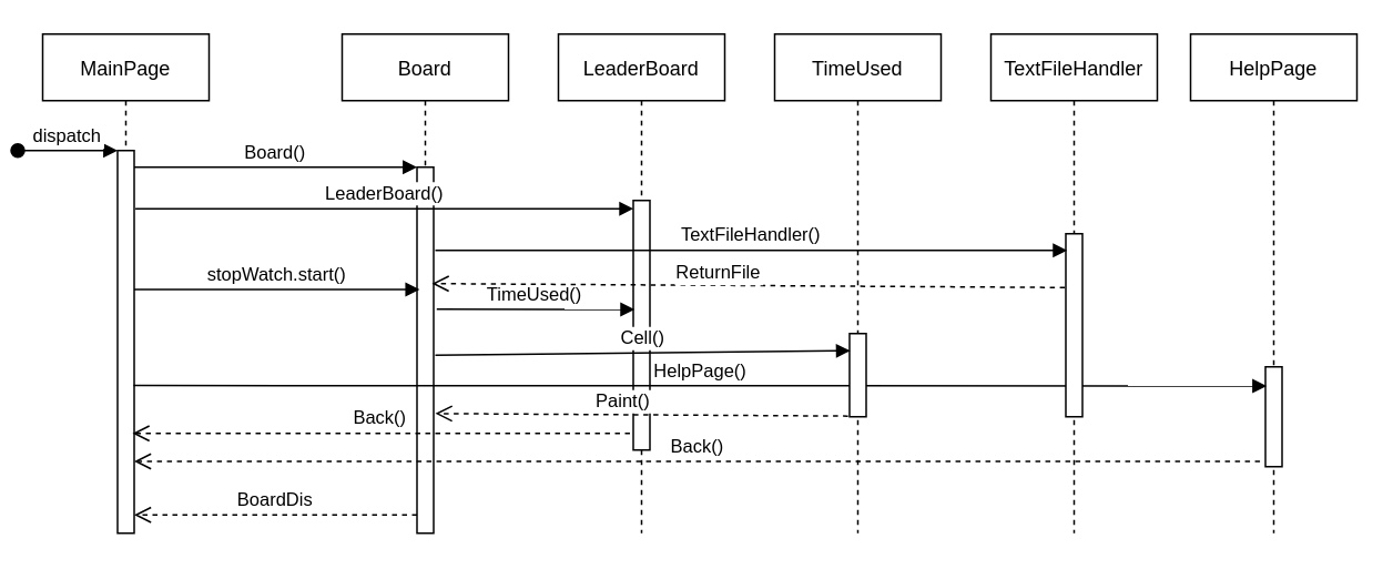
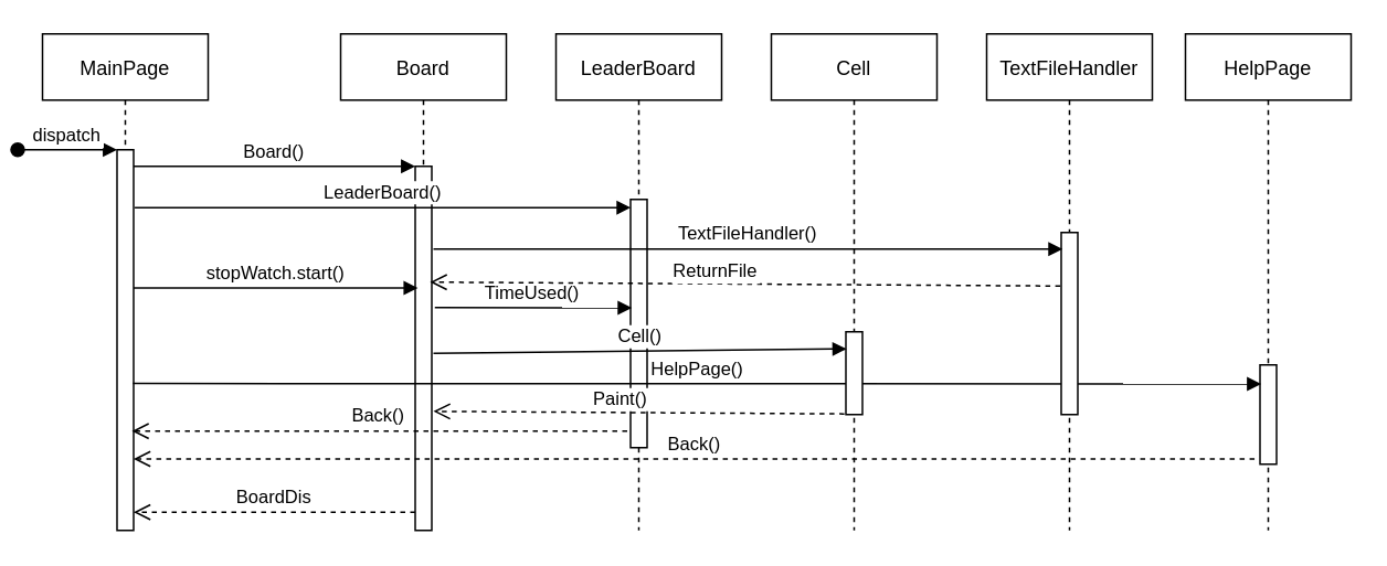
  <mxCell id="0" />
  <mxCell id="1" parent="0" />
  <mxCell id="2" value="MainPage" style="shape=umlLifeline;perimeter=lifelinePerimeter;container=1;collapsible=0;recursiveResize=0;rounded=0;shadow=0;strokeWidth=1;" parent="1" vertex="1"><mxGeometry x="20" y="20" width="100" height="300" as="geometry" /></mxCell>
  <mxCell id="3" value="" style="points=[];perimeter=orthogonalPerimeter;rounded=0;shadow=0;strokeWidth=1;" parent="2" vertex="1"><mxGeometry x="45" y="70" width="10" height="230" as="geometry" /></mxCell>
  <mxCell id="4" value="dispatch" style="verticalAlign=bottom;startArrow=oval;endArrow=block;startSize=8;shadow=0;strokeWidth=1;" parent="2" target="3" edge="1"><mxGeometry relative="1" as="geometry"><mxPoint x="-15" y="70" as="sourcePoint" /></mxGeometry></mxCell>
  <mxCell id="5" value="Board" style="shape=umlLifeline;perimeter=lifelinePerimeter;container=1;collapsible=0;recursiveResize=0;rounded=0;shadow=0;strokeWidth=1;" parent="1" vertex="1"><mxGeometry x="200" y="20" width="100" height="300" as="geometry" /></mxCell>
  <mxCell id="6" value="" style="points=[];perimeter=orthogonalPerimeter;rounded=0;shadow=0;strokeWidth=1;" parent="5" vertex="1"><mxGeometry x="45" y="80" width="10" height="220" as="geometry" /></mxCell>
  <mxCell id="7" value="BoardDis" style="verticalAlign=bottom;endArrow=open;dashed=1;endSize=8;exitX=0;exitY=0.95;shadow=0;strokeWidth=1;" parent="1" source="6" target="3" edge="1"><mxGeometry relative="1" as="geometry"><mxPoint x="175" y="176" as="targetPoint" /><mxPoint as="offset" /></mxGeometry></mxCell>
  <mxCell id="8" value="Board()" style="verticalAlign=bottom;endArrow=block;entryX=0;entryY=0;shadow=0;strokeWidth=1;" parent="1" source="3" target="6" edge="1"><mxGeometry relative="1" as="geometry"><mxPoint x="175" y="100" as="sourcePoint" /></mxGeometry></mxCell>
  <mxCell id="9" value="LeaderBoard" style="shape=umlLifeline;perimeter=lifelinePerimeter;container=1;collapsible=0;recursiveResize=0;rounded=0;shadow=0;strokeWidth=1;" parent="1" vertex="1"><mxGeometry x="330" y="20" width="100" height="300" as="geometry" /></mxCell>
  <mxCell id="10" value="" style="points=[];perimeter=orthogonalPerimeter;rounded=0;shadow=0;strokeWidth=1;" parent="9" vertex="1"><mxGeometry x="45" y="100" width="10" height="150" as="geometry" /></mxCell>
  <mxCell id="11" value="HelpPage" style="shape=umlLifeline;perimeter=lifelinePerimeter;container=1;collapsible=0;recursiveResize=0;rounded=0;shadow=0;strokeWidth=1;" parent="1" vertex="1"><mxGeometry x="710" y="20" width="100" height="300" as="geometry" /></mxCell>
  <mxCell id="12" value="" style="points=[];perimeter=orthogonalPerimeter;rounded=0;shadow=0;strokeWidth=1;" parent="11" vertex="1"><mxGeometry x="45" y="200" width="10" height="60" as="geometry" /></mxCell>
  <mxCell id="13" value="stopWatch.start()" style="verticalAlign=bottom;endArrow=block;shadow=0;strokeWidth=1;entryX=0.157;entryY=0.334;entryDx=0;entryDy=0;entryPerimeter=0;" parent="1" source="3" target="6" edge="1"><mxGeometry relative="1" as="geometry"><mxPoint x="80" y="130" as="sourcePoint" /><mxPoint x="240" y="130" as="targetPoint" /></mxGeometry></mxCell>
  <mxCell id="14" value="LeaderBoard()" style="verticalAlign=bottom;endArrow=block;shadow=0;strokeWidth=1;exitX=1.071;exitY=0.152;exitDx=0;exitDy=0;exitPerimeter=0;entryX=0.014;entryY=0.033;entryDx=0;entryDy=0;entryPerimeter=0;" parent="1" source="3" target="10" edge="1"><mxGeometry relative="1" as="geometry"><mxPoint x="260" y="130" as="sourcePoint" /><mxPoint x="435" y="113" as="targetPoint" /></mxGeometry></mxCell>
  <mxCell id="15" value="TimeUsed()" style="verticalAlign=bottom;endArrow=block;entryX=0.079;entryY=0.437;shadow=0;strokeWidth=1;exitX=1.186;exitY=0.388;exitDx=0;exitDy=0;exitPerimeter=0;entryDx=0;entryDy=0;entryPerimeter=0;" parent="1" source="6" target="10" edge="1"><mxGeometry relative="1" as="geometry"><mxPoint x="260" y="140" as="sourcePoint" /><mxPoint x="430" y="140" as="targetPoint" /></mxGeometry></mxCell>
  <mxCell id="16" value="Back()" style="verticalAlign=bottom;endArrow=open;dashed=1;endSize=8;shadow=0;strokeWidth=1;entryX=0.9;entryY=0.739;entryDx=0;entryDy=0;entryPerimeter=0;" parent="1" target="3" edge="1"><mxGeometry relative="1" as="geometry"><mxPoint x="260" y="230" as="targetPoint" /><mxPoint x="373" y="260" as="sourcePoint" /><mxPoint as="offset" /></mxGeometry></mxCell>
  <mxCell id="17" value="HelpPage()" style="verticalAlign=bottom;endArrow=block;entryX=0.071;entryY=0.192;shadow=0;strokeWidth=1;exitX=0.957;exitY=0.614;exitDx=0;exitDy=0;exitPerimeter=0;entryDx=0;entryDy=0;entryPerimeter=0;" parent="1" source="3" target="12" edge="1"><mxGeometry relative="1" as="geometry"><mxPoint x="80" y="169.71" as="sourcePoint" /><mxPoint x="250" y="169.71" as="targetPoint" /></mxGeometry></mxCell>
  <mxCell id="18" value="Back()" style="verticalAlign=bottom;endArrow=open;dashed=1;endSize=8;exitX=-0.329;exitY=0.947;shadow=0;strokeWidth=1;exitDx=0;exitDy=0;exitPerimeter=0;" parent="1" source="12" target="3" edge="1"><mxGeometry relative="1" as="geometry"><mxPoint x="84" y="240.41" as="targetPoint" /><mxPoint x="450" y="240.08" as="sourcePoint" /><mxPoint as="offset" /></mxGeometry></mxCell>
- <mxCell id="19" value="TimeUsed" style="shape=umlLifeline;perimeter=lifelinePerimeter;container=1;collapsible=0;recursiveResize=0;rounded=0;shadow=0;strokeWidth=1;" parent="1" vertex="1"><mxGeometry x="460" y="20" width="100" height="300" as="geometry" /></mxCell>
+ <mxCell id="19" value="Cell" style="shape=umlLifeline;perimeter=lifelinePerimeter;container=1;collapsible=0;recursiveResize=0;rounded=0;shadow=0;strokeWidth=1;" parent="1" vertex="1"><mxGeometry x="460" y="20" width="100" height="300" as="geometry" /></mxCell>
  <mxCell id="20" value="" style="points=[];perimeter=orthogonalPerimeter;rounded=0;shadow=0;strokeWidth=1;" parent="19" vertex="1"><mxGeometry x="45" y="180" width="10" height="50" as="geometry" /></mxCell>
  <mxCell id="21" value="TextFileHandler" style="shape=umlLifeline;perimeter=lifelinePerimeter;container=1;collapsible=0;recursiveResize=0;rounded=0;shadow=0;strokeWidth=1;" parent="1" vertex="1"><mxGeometry x="590" y="20" width="100" height="300" as="geometry" /></mxCell>
  <mxCell id="22" value="" style="points=[];perimeter=orthogonalPerimeter;rounded=0;shadow=0;strokeWidth=1;" parent="21" vertex="1"><mxGeometry x="45" y="120" width="10" height="110" as="geometry" /></mxCell>
  <mxCell id="23" value="Cell()" style="verticalAlign=bottom;endArrow=block;shadow=0;strokeWidth=1;exitX=1.1;exitY=0.514;exitDx=0;exitDy=0;exitPerimeter=0;entryX=0.045;entryY=0.206;entryDx=0;entryDy=0;entryPerimeter=0;" parent="1" source="6" target="20" edge="1"><mxGeometry relative="1" as="geometry"><mxPoint x="130.57" y="210" as="sourcePoint" /><mxPoint x="504" y="205" as="targetPoint" /></mxGeometry></mxCell>
  <mxCell id="24" value="Paint()" style="verticalAlign=bottom;endArrow=open;dashed=1;endSize=8;exitX=-0.093;exitY=0.992;shadow=0;strokeWidth=1;exitDx=0;exitDy=0;exitPerimeter=0;entryX=1.1;entryY=0.673;entryDx=0;entryDy=0;entryPerimeter=0;" parent="1" source="20" target="6" edge="1"><mxGeometry x="0.091" y="1" relative="1" as="geometry"><mxPoint x="85" y="319" as="targetPoint" /><mxPoint x="255" y="319" as="sourcePoint" /><mxPoint as="offset" /></mxGeometry></mxCell>
  <mxCell id="25" value="ReturnFile" style="verticalAlign=bottom;endArrow=open;dashed=1;endSize=8;shadow=0;strokeWidth=1;entryX=0.9;entryY=0.318;entryDx=0;entryDy=0;entryPerimeter=0;exitX=-0.059;exitY=0.294;exitDx=0;exitDy=0;exitPerimeter=0;" parent="1" source="22" target="6" edge="1"><mxGeometry x="0.091" y="1" relative="1" as="geometry"><mxPoint x="520" y="263" as="targetPoint" /><mxPoint x="640.69" y="263.76" as="sourcePoint" /><mxPoint as="offset" /></mxGeometry></mxCell>
  <mxCell id="26" value="TextFileHandler()" style="verticalAlign=bottom;endArrow=block;shadow=0;strokeWidth=1;exitX=1.1;exitY=0.227;exitDx=0;exitDy=0;exitPerimeter=0;entryX=0.079;entryY=0.091;entryDx=0;entryDy=0;entryPerimeter=0;" parent="1" source="6" target="22" edge="1"><mxGeometry relative="1" as="geometry"><mxPoint x="390" y="160" as="sourcePoint" /><mxPoint x="508.84" y="160.64" as="targetPoint" /></mxGeometry></mxCell>
